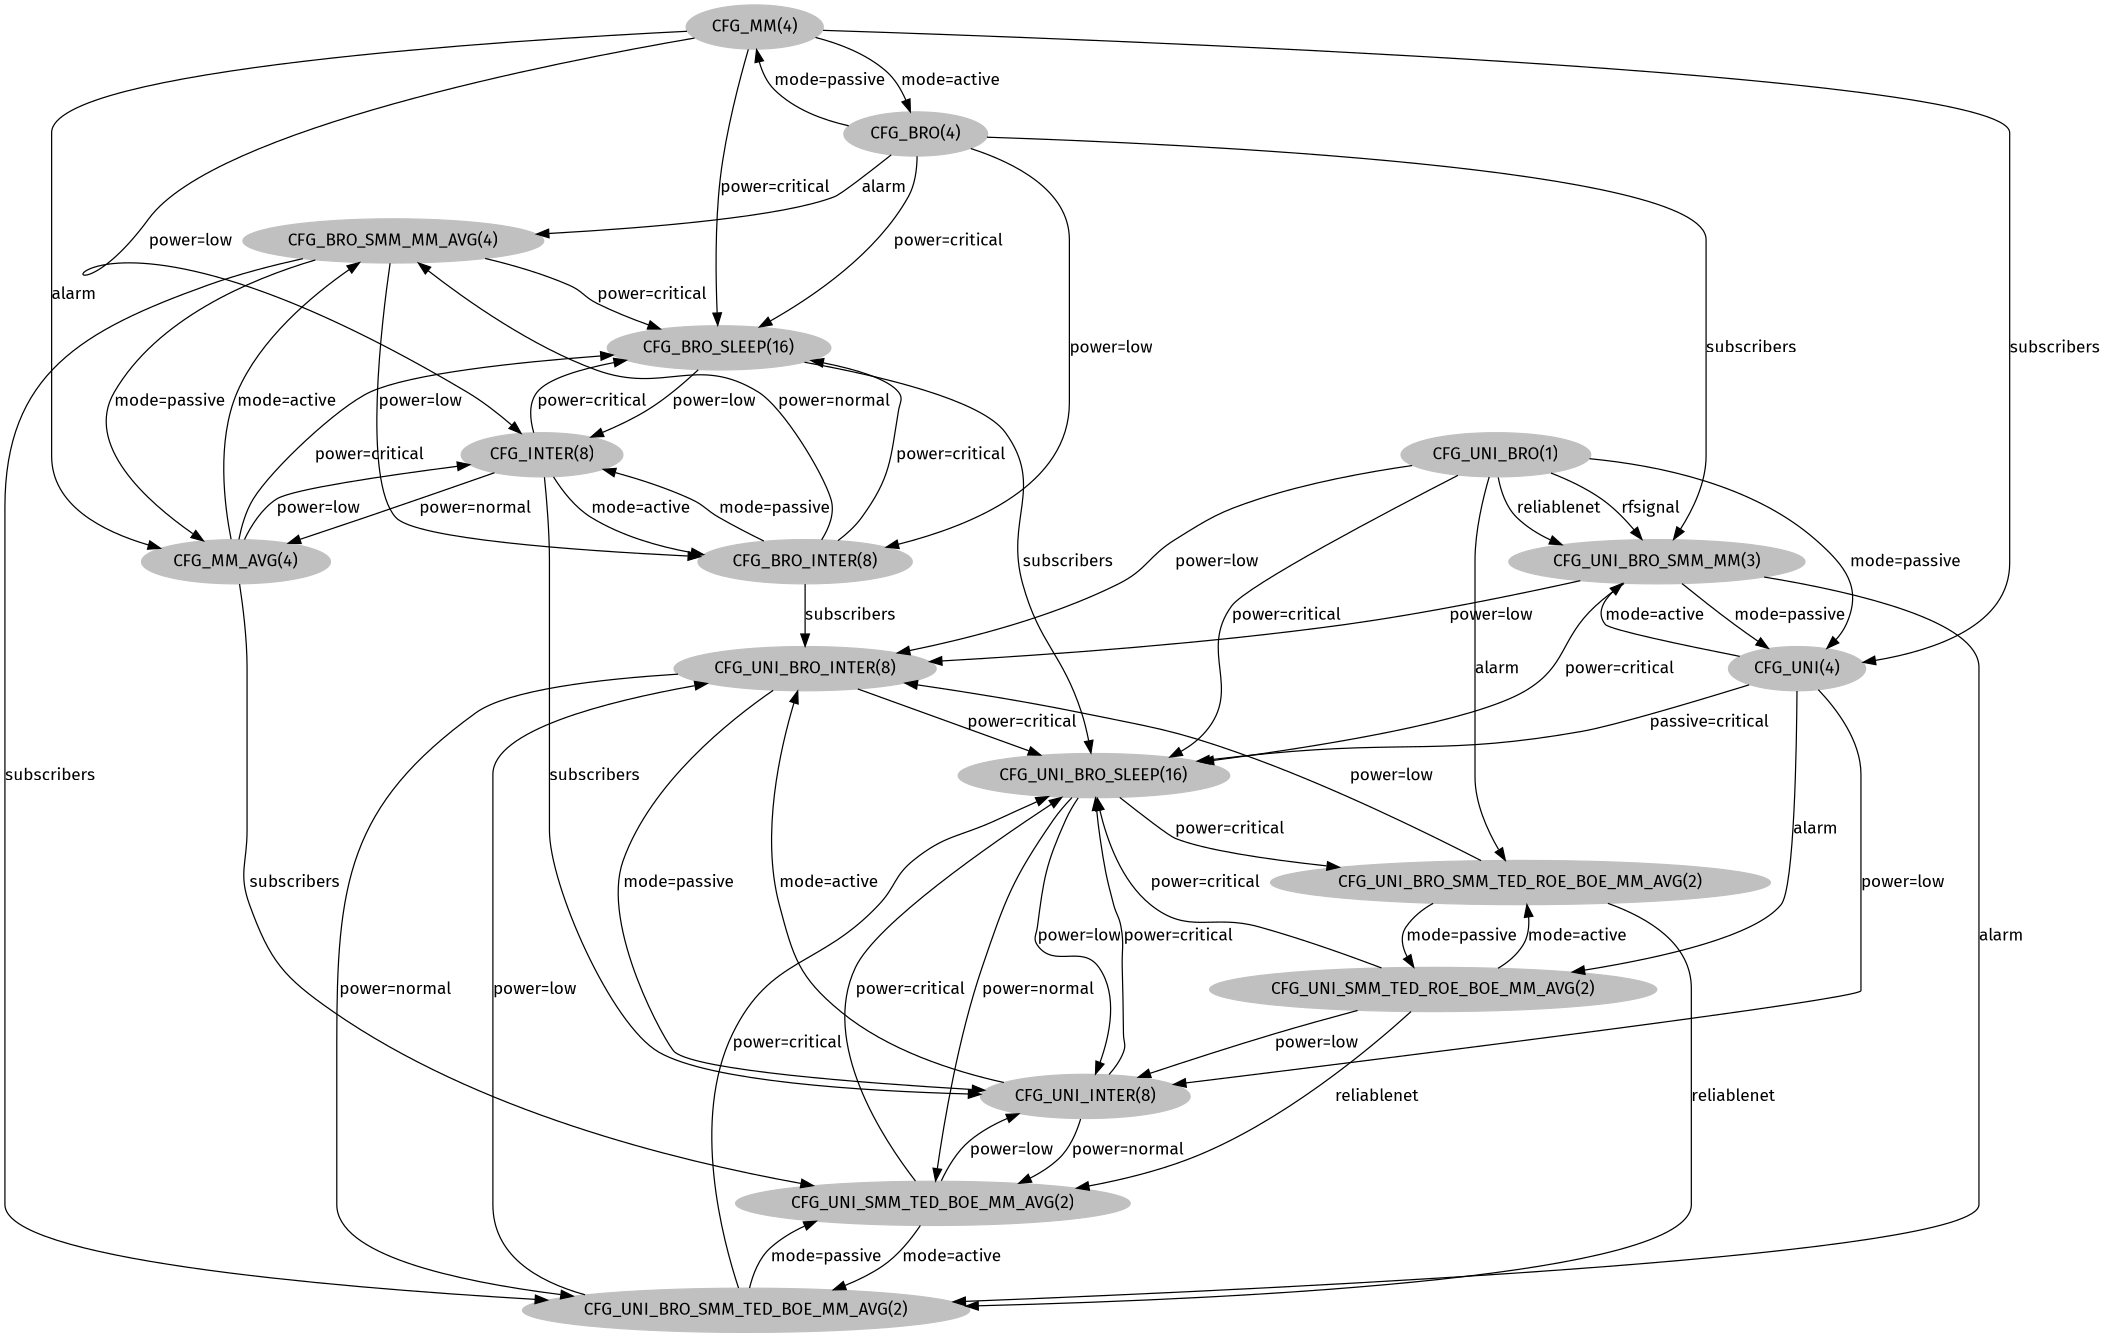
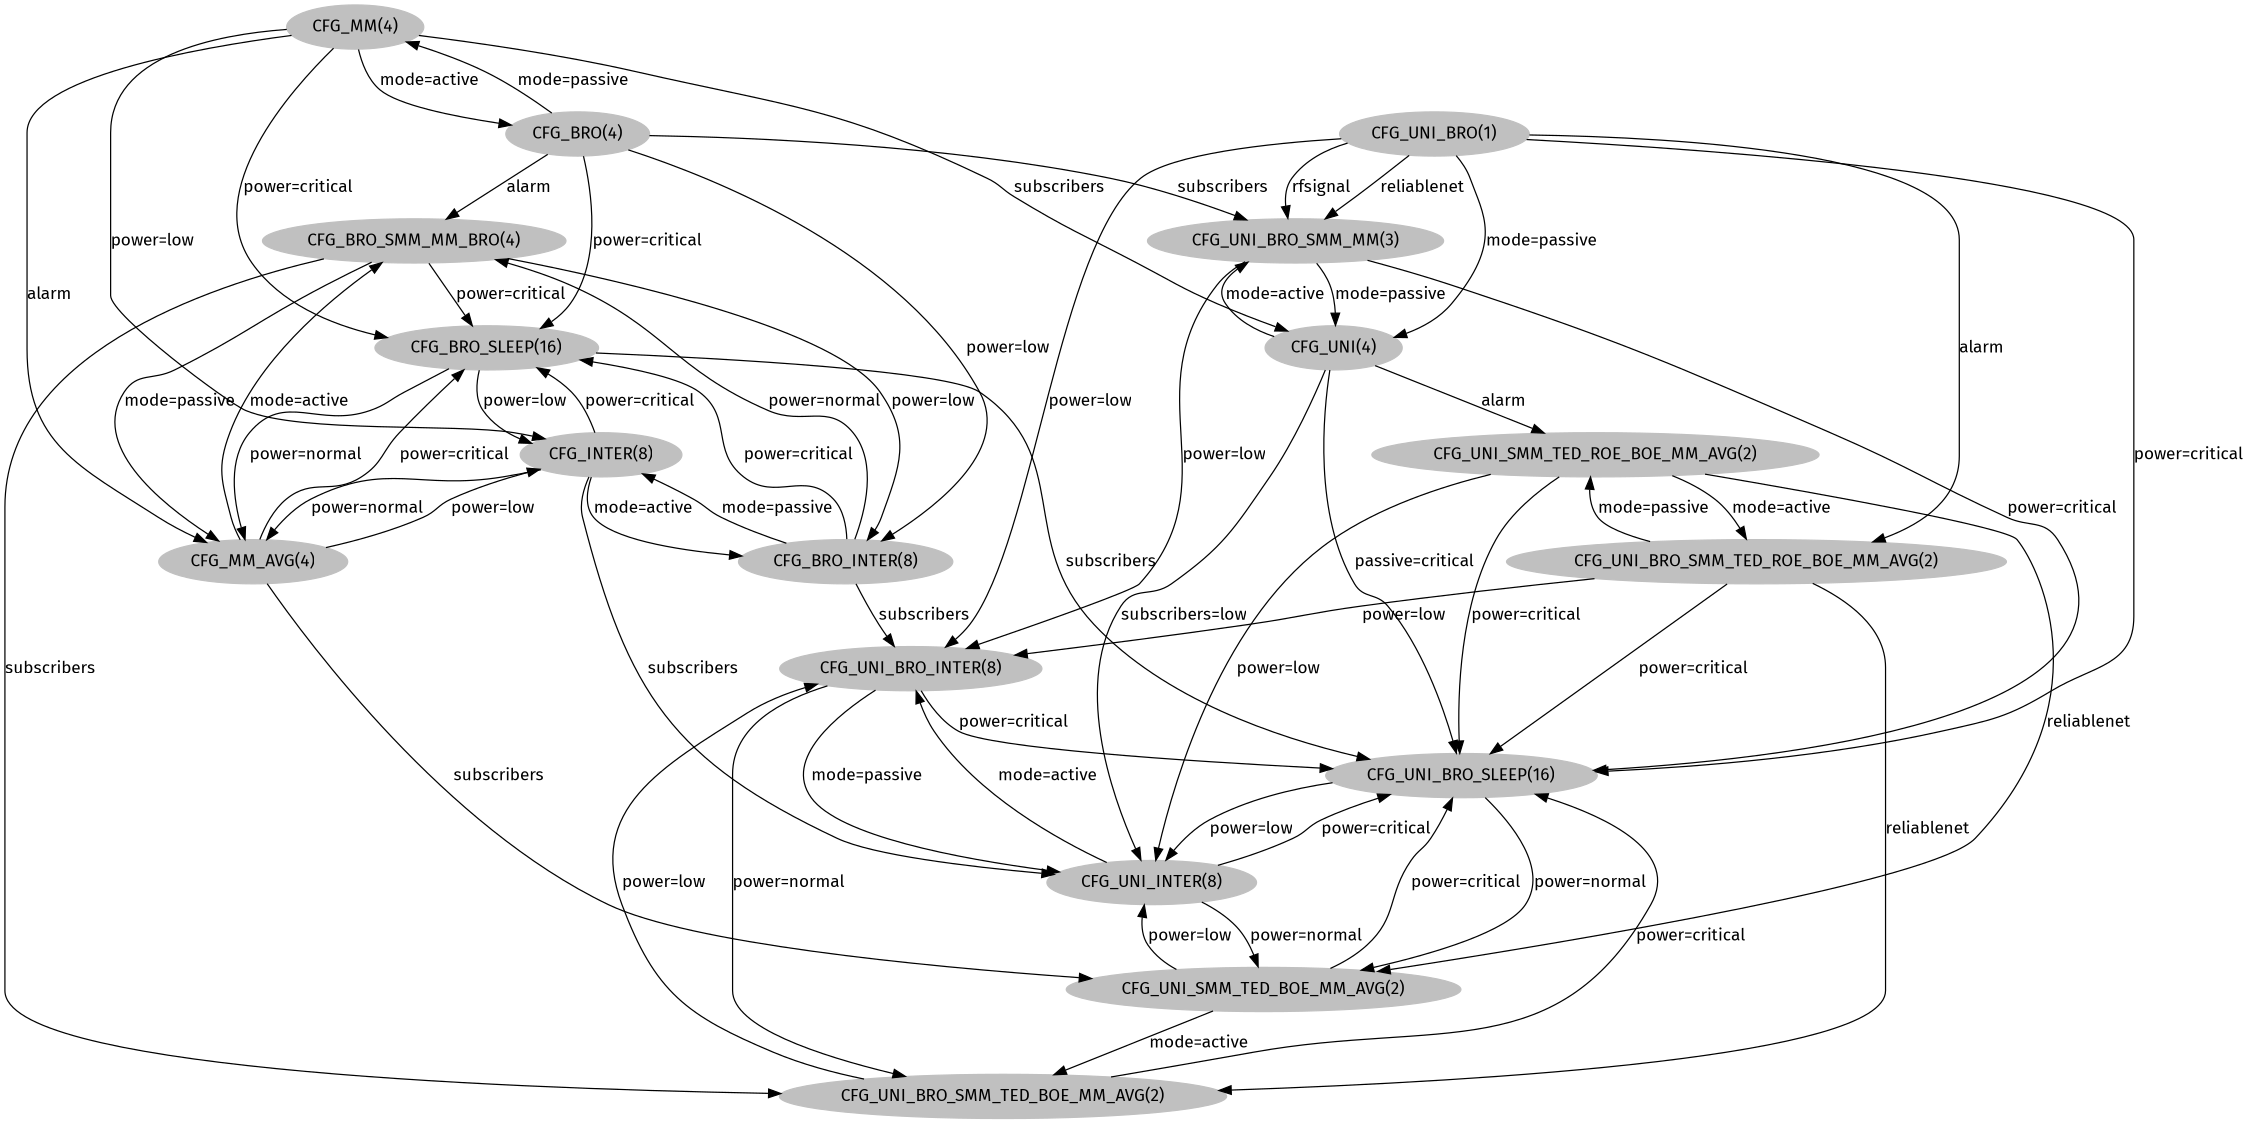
  digraph {
    fontname="Fira Sans"
    node [color=grey fontname="Fira Sans" style=filled]
    edge [fontname="Fira Sans"]
    n1 [label="CFG_UNI_BRO_SMM_MM(3)"]
    n2 [label="CFG_UNI_BRO_INTER(8)"]
    n3 [label="CFG_UNI_BRO_SLEEP(16)"]
    n4 [label="CFG_UNI_BRO_SMM_TED_BOE_MM_AVG(2)"]
    n5 [label="CFG_UNI(4)"]
    n6 [label="CFG_UNI_INTER(8)"]
    n7 [label="CFG_UNI_SMM_TED_BOE_MM_AVG(2)"]
    n8 [label="CFG_UNI_SMM_TED_ROE_BOE_MM_AVG(2)"]
    n9 [label="CFG_INTER(8)"]
    n10 [label="CFG_BRO_SLEEP(16)"]
    n11 [label="CFG_MM_AVG(4)"]
    n12 [label="CFG_BRO_INTER(8)"]
-   n13 [label="CFG_BRO_SMM_MM_AVG(4)"]
+   n13 [label="CFG_BRO_SMM_MM_BRO(4)"]
    n14 [label="CFG_BRO(4)"]
    n15 [label="CFG_MM(4)"]
    n16 [label="CFG_UNI_BRO(1)"]
    n17 [label="CFG_UNI_BRO_SMM_TED_ROE_BOE_MM_AVG(2)"]
    n1 -> n2 [label="power=low"]
    n1 -> n3 [label="power=critical"]
-   n1 -> n4 [label=alarm]
    n1 -> n5 [label="mode=passive"]
    n2 -> n3 [label="power=critical"]
    n2 -> n4 [label="power=normal"]
    n2 -> n6 [label="mode=passive"]
    n3 -> n6 [label="power=low"]
    n3 -> n7 [label="power=normal"]
    n4 -> n2 [label="power=low"]
    n4 -> n3 [label="power=critical"]
-   n4 -> n7 [label="mode=passive"]
    n5 -> n1 [label="mode=active"]
    n5 -> n3 [label="passive=critical"]
-   n5 -> n6 [label="power=low"]
+   n5 -> n6 [label="subscribers=low"]
    n5 -> n8 [label=alarm]
    n6 -> n2 [label="mode=active"]
    n6 -> n3 [label="power=critical"]
    n6 -> n7 [label="power=normal"]
    n7 -> n3 [label="power=critical"]
    n7 -> n4 [label="mode=active"]
    n7 -> n6 [label="power=low"]
    n8 -> n3 [label="power=critical"]
    n8 -> n6 [label="power=low"]
    n8 -> n7 [label=reliablenet]
    n8 -> n17 [label="mode=active"]
    n9 -> n6 [label=subscribers]
    n9 -> n10 [label="power=critical"]
    n9 -> n11 [label="power=normal"]
    n9 -> n12 [label="mode=active"]
    n10 -> n3 [label=subscribers]
    n10 -> n9 [label="power=low"]
+   n10 -> n11 [label="power=normal"]
    n11 -> n7 [label=subscribers]
    n11 -> n9 [label="power=low"]
    n11 -> n10 [label="power=critical"]
    n11 -> n13 [label="mode=active"]
    n12 -> n2 [label=subscribers]
    n12 -> n9 [label="mode=passive"]
    n12 -> n10 [label="power=critical"]
    n12 -> n13 [label="power=normal"]
    n13 -> n4 [label=subscribers]
    n13 -> n10 [label="power=critical"]
    n13 -> n11 [label="mode=passive"]
    n13 -> n12 [label="power=low"]
    n14 -> n1 [label=subscribers]
    n14 -> n10 [label="power=critical"]
    n14 -> n12 [label="power=low"]
    n14 -> n13 [label=alarm]
    n14 -> n15 [label="mode=passive"]
    n15 -> n5 [label=subscribers]
    n15 -> n9 [label="power=low"]
    n15 -> n10 [label="power=critical"]
    n15 -> n11 [label=alarm]
    n15 -> n14 [label="mode=active"]
    n16 -> n1 [label=reliablenet]
    n16 -> n1 [label=rfsignal]
    n16 -> n2 [label="power=low"]
    n16 -> n3 [label="power=critical"]
    n16 -> n5 [label="mode=passive"]
    n16 -> n17 [label=alarm]
    n17 -> n2 [label="power=low"]
-   n3 -> n17 [label="power=critical"]
+   n17 -> n3 [label="power=critical"]
    n17 -> n4 [label=reliablenet]
    n17 -> n8 [label="mode=passive"]
  }
